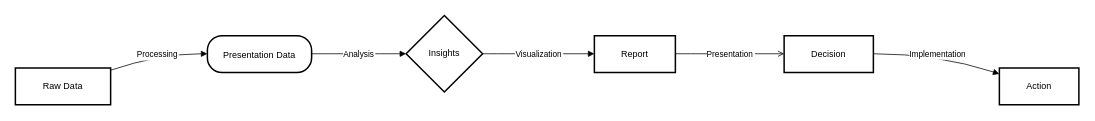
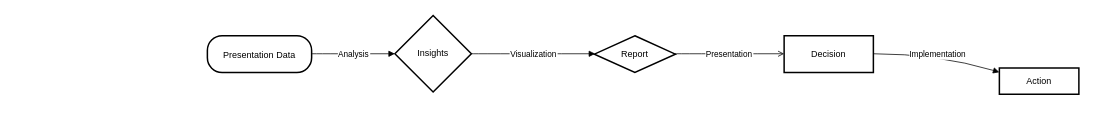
  <mxCell id="0" />
  <mxCell id="1" parent="0" />
- <mxCell id="2" value="Raw Data" style="whiteSpace=wrap;strokeWidth=2;" vertex="1" parent="1"><mxGeometry x="20" y="90" width="127" height="49" as="geometry" /></mxCell>
  <mxCell id="3" value="Presentation Data" style="rounded=1;arcSize=40;strokeWidth=2" vertex="1" parent="1"><mxGeometry x="276" y="47" width="139" height="49" as="geometry" /></mxCell>
- <mxCell id="4" value="Insights" style="rhombus;strokeWidth=2;whiteSpace=wrap;" vertex="1" parent="1"><mxGeometry x="541" y="20" width="102" height="102" as="geometry" /></mxCell>
- <mxCell id="5" value="Report" style="whiteSpace=wrap;strokeWidth=2;" vertex="1" parent="1"><mxGeometry x="792" y="47" width="108" height="49" as="geometry" /></mxCell>
+ <mxCell id="4" value="Insights" style="rhombus;strokeWidth=2;whiteSpace=wrap;" vertex="1" parent="1"><mxGeometry x="526" y="20" width="102" height="102" as="geometry" /></mxCell>
+ <mxCell id="5" value="Report" style="rhombus;whiteSpace=wrap;strokeWidth=2;" vertex="1" parent="1"><mxGeometry x="792" y="47" width="108" height="49" as="geometry" /></mxCell>
  <mxCell id="6" value="Decision" style="whiteSpace=wrap;strokeWidth=2;" vertex="1" parent="1"><mxGeometry x="1045" y="47" width="119" height="49" as="geometry" /></mxCell>
- <mxCell id="7" value="Action" style="whiteSpace=wrap;strokeWidth=2;" vertex="1" parent="1"><mxGeometry x="1332" y="90" width="106" height="49" as="geometry" /></mxCell>
- <mxCell id="8" value="Processing" style="curved=1;startArrow=none;endArrow=block;exitX=1;exitY=0.06;entryX=0;entryY=0.49;" edge="1" parent="1" source="2" target="3"><mxGeometry relative="1" as="geometry"><Array as="points"><mxPoint x="212" y="71" /></Array></mxGeometry></mxCell>
+ <mxCell id="7" value="Action" style="whiteSpace=wrap;strokeWidth=2;" vertex="1" parent="1"><mxGeometry x="1332" y="90" width="106" height="35" as="geometry" /></mxCell>
  <mxCell id="9" value="Analysis" style="curved=1;startArrow=none;endArrow=block;exitX=1;exitY=0.49;entryX=0;entryY=0.5;" edge="1" parent="1" source="3" target="4"><mxGeometry relative="1" as="geometry"><Array as="points" /></mxGeometry></mxCell>
  <mxCell id="10" value="Visualization" style="curved=1;startArrow=none;endArrow=block;exitX=1;exitY=0.5;entryX=0;entryY=0.49;" edge="1" parent="1" source="4" target="5"><mxGeometry relative="1" as="geometry"><Array as="points" /></mxGeometry></mxCell>
  <mxCell id="11" value="Presentation" style="curved=1;startArrow=none;endArrow=open;exitX=1;exitY=0.49;entryX=0;entryY=0.49;" edge="1" parent="1" source="5" target="6"><mxGeometry relative="1" as="geometry"><Array as="points" /></mxGeometry></mxCell>
  <mxCell id="12" value="Implementation" style="curved=1;startArrow=none;endArrow=block;exitX=1.01;exitY=0.49;entryX=0;entryY=0.16;" edge="1" parent="1" source="6" target="7"><mxGeometry relative="1" as="geometry"><Array as="points"><mxPoint x="1249" y="71" /></Array></mxGeometry></mxCell>
